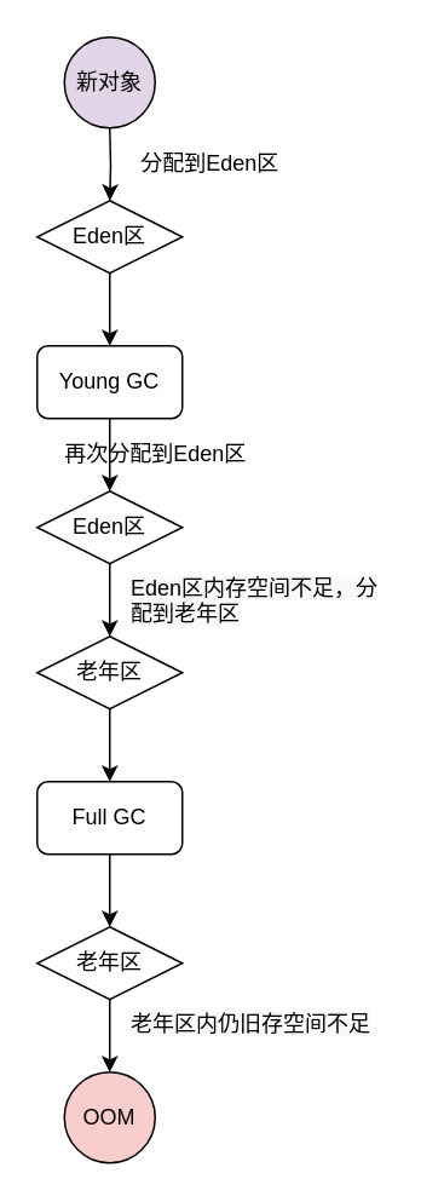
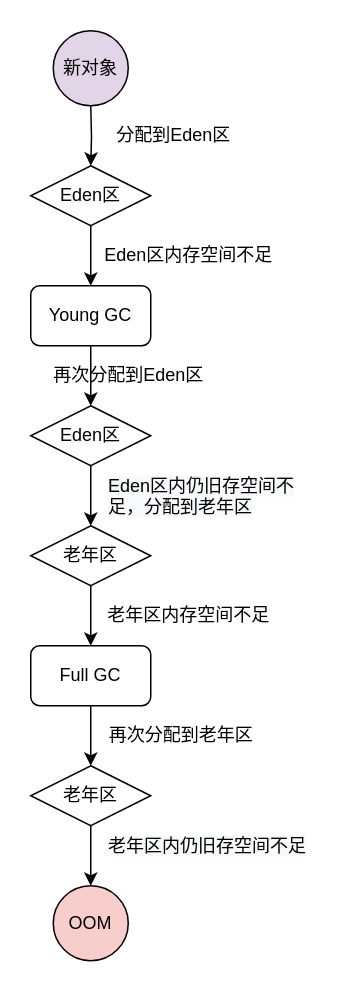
  <mxCell id="0" />
  <mxCell id="1" parent="0" />
  <mxCell id="2" value="" style="edgeStyle=orthogonalEdgeStyle;rounded=0;orthogonalLoop=1;jettySize=auto;html=1;" edge="1" parent="1" target="4"><mxGeometry relative="1" as="geometry"><mxPoint x="60" y="70" as="sourcePoint" /></mxGeometry></mxCell>
  <mxCell id="3" value="" style="edgeStyle=orthogonalEdgeStyle;rounded=0;orthogonalLoop=1;jettySize=auto;html=1;" edge="1" parent="1" source="4" target="6"><mxGeometry relative="1" as="geometry" /></mxCell>
  <mxCell id="4" value="Eden区" style="rhombus;whiteSpace=wrap;html=1;" vertex="1" parent="1"><mxGeometry x="20" y="110" width="80" height="40" as="geometry" /></mxCell>
  <mxCell id="5" value="" style="edgeStyle=orthogonalEdgeStyle;rounded=0;orthogonalLoop=1;jettySize=auto;html=1;" edge="1" parent="1" source="6" target="8"><mxGeometry relative="1" as="geometry" /></mxCell>
  <mxCell id="6" value="Young GC" style="whiteSpace=wrap;html=1;rounded=1;" vertex="1" parent="1"><mxGeometry x="20" y="190" width="80" height="40" as="geometry" /></mxCell>
  <mxCell id="7" value="" style="edgeStyle=orthogonalEdgeStyle;rounded=0;orthogonalLoop=1;jettySize=auto;html=1;" edge="1" parent="1" source="8" target="18"><mxGeometry relative="1" as="geometry" /></mxCell>
  <mxCell id="8" value="Eden区" style="rhombus;whiteSpace=wrap;html=1;" vertex="1" parent="1"><mxGeometry x="20" y="270" width="80" height="40" as="geometry" /></mxCell>
  <mxCell id="9" value="" style="edgeStyle=orthogonalEdgeStyle;rounded=0;orthogonalLoop=1;jettySize=auto;html=1;" edge="1" parent="1" source="10" target="12"><mxGeometry relative="1" as="geometry" /></mxCell>
  <mxCell id="10" value="Full GC" style="whiteSpace=wrap;html=1;rounded=1;" vertex="1" parent="1"><mxGeometry x="20" y="430" width="80" height="40" as="geometry" /></mxCell>
  <mxCell id="11" value="" style="edgeStyle=orthogonalEdgeStyle;rounded=0;orthogonalLoop=1;jettySize=auto;html=1;" edge="1" parent="1" source="12"><mxGeometry relative="1" as="geometry"><mxPoint x="60" y="590" as="targetPoint" /></mxGeometry></mxCell>
  <mxCell id="12" value="老年区" style="rhombus;whiteSpace=wrap;html=1;" vertex="1" parent="1"><mxGeometry x="20" y="510" width="80" height="40" as="geometry" /></mxCell>
- <mxCell id="14" value="&lt;span style=&quot;color: rgb(0 , 0 , 0) ; font-family: &amp;#34;helvetica&amp;#34; ; font-size: 12px ; font-style: normal ; font-weight: 400 ; letter-spacing: normal ; text-align: center ; text-indent: 0px ; text-transform: none ; word-spacing: 0px ; background-color: rgb(248 , 249 , 250) ; display: inline ; float: none&quot;&gt;Eden区内存空间不足，分配到老年区&lt;/span&gt;" style="text;whiteSpace=wrap;html=1;" vertex="1" parent="1"><mxGeometry x="70" y="310" width="140" height="30" as="geometry" /></mxCell>
+ <mxCell id="13" value="&lt;span&gt;Eden区内存空间不足&lt;/span&gt;" style="text;html=1;align=center;verticalAlign=middle;resizable=0;points=[];autosize=1;strokeColor=none;fillColor=none;" vertex="1" parent="1"><mxGeometry x="60" y="160" width="130" height="20" as="geometry" /></mxCell>
+ <mxCell id="14" value="&lt;span style=&quot;color: rgb(0 , 0 , 0) ; font-family: &amp;#34;helvetica&amp;#34; ; font-size: 12px ; font-style: normal ; font-weight: 400 ; letter-spacing: normal ; text-align: center ; text-indent: 0px ; text-transform: none ; word-spacing: 0px ; background-color: rgb(248 , 249 , 250) ; display: inline ; float: none&quot;&gt;Eden区内仍旧存空间不足，分配到老年区&lt;/span&gt;" style="text;whiteSpace=wrap;html=1;" vertex="1" parent="1"><mxGeometry x="70" y="310" width="140" height="30" as="geometry" /></mxCell>
  <mxCell id="15" value="&lt;span style=&quot;color: rgb(0 , 0 , 0) ; font-family: &amp;#34;helvetica&amp;#34; ; font-size: 12px ; font-style: normal ; font-weight: 400 ; letter-spacing: normal ; text-align: center ; text-indent: 0px ; text-transform: none ; word-spacing: 0px ; background-color: rgb(248 , 249 , 250) ; display: inline ; float: none&quot;&gt;老年区内仍旧存空间不足&lt;/span&gt;" style="text;whiteSpace=wrap;html=1;" vertex="1" parent="1"><mxGeometry x="70" y="550" width="140" height="30" as="geometry" /></mxCell>
+ <mxCell id="16" value="&lt;span&gt;老年区内存空间不足&lt;/span&gt;" style="text;html=1;align=center;verticalAlign=middle;resizable=0;points=[];autosize=1;strokeColor=none;fillColor=none;" vertex="1" parent="1"><mxGeometry x="65" y="400" width="120" height="20" as="geometry" /></mxCell>
  <mxCell id="17" style="edgeStyle=orthogonalEdgeStyle;rounded=0;orthogonalLoop=1;jettySize=auto;html=1;" edge="1" parent="1" source="18" target="10"><mxGeometry relative="1" as="geometry" /></mxCell>
  <mxCell id="18" value="老年区" style="rhombus;whiteSpace=wrap;html=1;" vertex="1" parent="1"><mxGeometry x="20" y="350" width="80" height="40" as="geometry" /></mxCell>
  <mxCell id="19" value="分配到Eden区" style="text;html=1;align=center;verticalAlign=middle;resizable=0;points=[];autosize=1;strokeColor=none;fillColor=none;" vertex="1" parent="1"><mxGeometry x="70" y="80" width="90" height="20" as="geometry" /></mxCell>
  <mxCell id="20" value="再次分配到Eden区" style="text;html=1;align=center;verticalAlign=middle;resizable=0;points=[];autosize=1;strokeColor=none;fillColor=none;" vertex="1" parent="1"><mxGeometry x="25" y="240" width="120" height="20" as="geometry" /></mxCell>
+ <mxCell id="21" value="再次分配到老年区" style="text;html=1;align=center;verticalAlign=middle;resizable=0;points=[];autosize=1;strokeColor=none;fillColor=none;" vertex="1" parent="1"><mxGeometry x="65" y="480" width="110" height="20" as="geometry" /></mxCell>
  <mxCell id="22" value="新对象" style="ellipse;whiteSpace=wrap;html=1;aspect=fixed;fillColor=#e1d5e7;" vertex="1" parent="1"><mxGeometry x="35" y="20" width="50" height="50" as="geometry" /></mxCell>
  <mxCell id="23" value="OOM" style="ellipse;whiteSpace=wrap;html=1;aspect=fixed;fillColor=#f8cecc;" vertex="1" parent="1"><mxGeometry x="35" y="590" width="50" height="50" as="geometry" /></mxCell>
